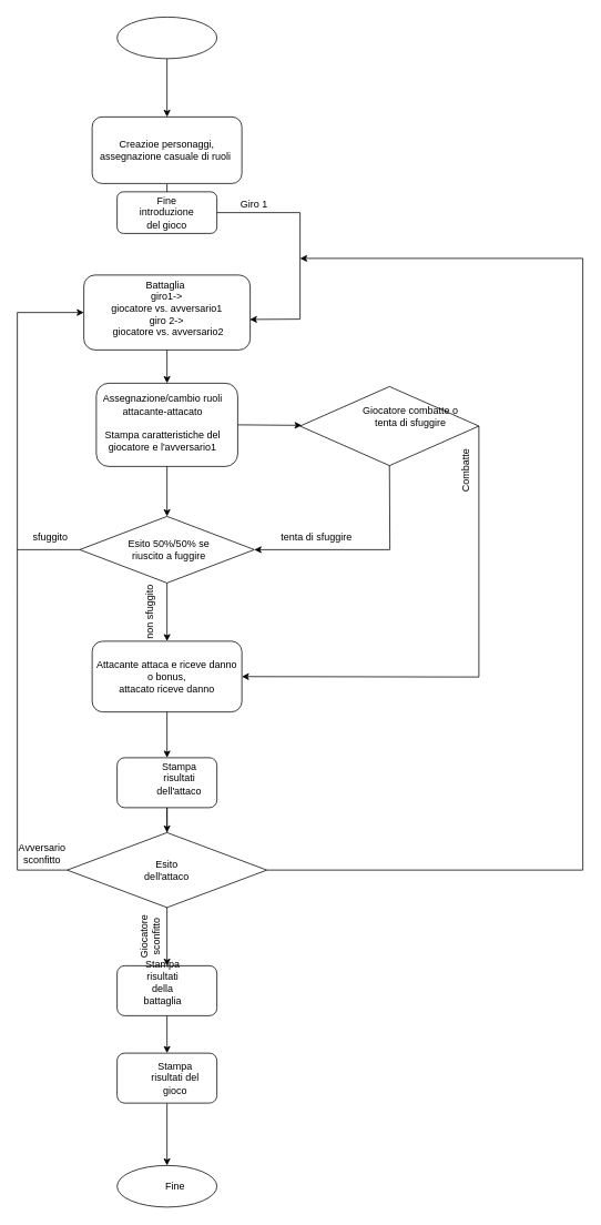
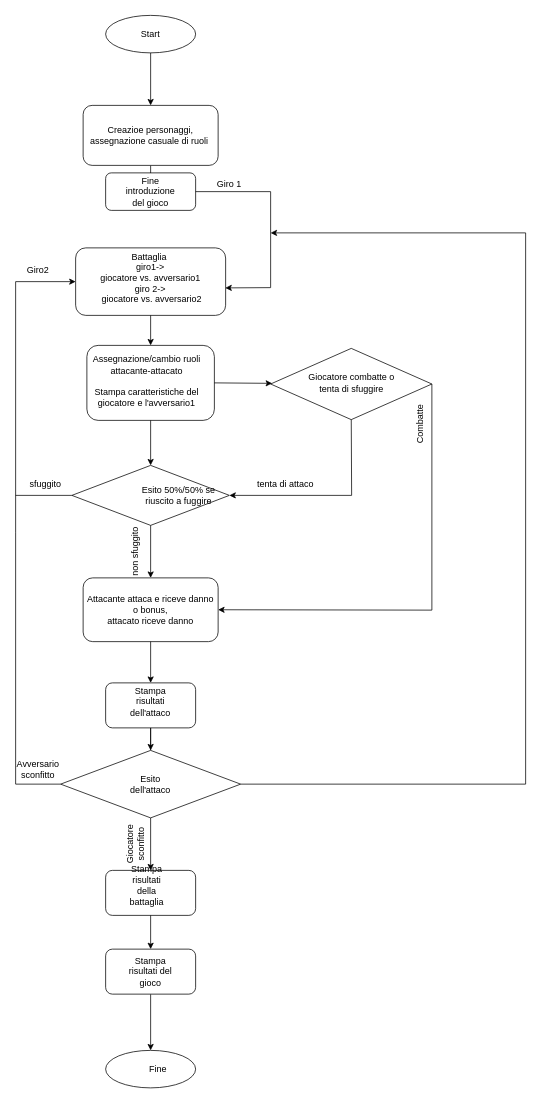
  <mxCell id="0" />
  <mxCell id="1" parent="0" />
  <mxCell id="2" value="" style="rounded=0;html=1;jettySize=auto;orthogonalLoop=1;fontSize=11;endArrow=block;endFill=0;endSize=8;strokeWidth=1;shadow=0;labelBackgroundColor=none;edgeStyle=orthogonalEdgeStyle;" parent="1" source="3" edge="1"><mxGeometry relative="1" as="geometry"><mxPoint x="200" y="230" as="targetPoint" /></mxGeometry></mxCell>
  <mxCell id="3" value="Creazioe personaggi,&lt;div&gt;assegnazione casuale di ruoli&amp;nbsp;&lt;/div&gt;" style="rounded=1;whiteSpace=wrap;html=1;fontSize=12;glass=0;strokeWidth=1;shadow=0;" parent="1" vertex="1"><mxGeometry x="110" y="140" width="180" height="80" as="geometry" /></mxCell>
  <mxCell id="4" value="" style="ellipse;whiteSpace=wrap;html=1;" vertex="1" parent="1"><mxGeometry x="140" y="20" width="120" height="50" as="geometry" /></mxCell>
+ <mxCell id="5" value="Start" style="text;html=1;align=center;verticalAlign=middle;whiteSpace=wrap;rounded=0;" vertex="1" parent="1"><mxGeometry x="170" y="30" width="60" height="30" as="geometry" /></mxCell>
  <mxCell id="6" value="" style="endArrow=classic;html=1;rounded=0;exitX=0.5;exitY=1;exitDx=0;exitDy=0;" edge="1" parent="1" source="4" target="3"><mxGeometry width="50" height="50" relative="1" as="geometry"><mxPoint x="370" y="260" as="sourcePoint" /><mxPoint x="420" y="210" as="targetPoint" /></mxGeometry></mxCell>
  <mxCell id="7" value="" style="rounded=1;whiteSpace=wrap;html=1;" vertex="1" parent="1"><mxGeometry x="140" y="230" width="120" height="50" as="geometry" /></mxCell>
  <mxCell id="8" value="Fine introduzione del gioco" style="text;html=1;align=center;verticalAlign=middle;whiteSpace=wrap;rounded=0;" vertex="1" parent="1"><mxGeometry x="170" y="240" width="60" height="30" as="geometry" /></mxCell>
  <mxCell id="9" value="" style="rounded=1;whiteSpace=wrap;html=1;" vertex="1" parent="1"><mxGeometry x="100" y="330" width="200" height="90" as="geometry" /></mxCell>
  <mxCell id="10" value="Battaglia&amp;nbsp;&lt;div&gt;giro1-&amp;gt;&lt;br&gt;&lt;div&gt;giocatore vs. avversario1&lt;/div&gt;&lt;/div&gt;&lt;div&gt;giro 2-&amp;gt;&lt;/div&gt;&lt;div&gt;&amp;nbsp;giocatore vs. avversario2&lt;/div&gt;" style="text;html=1;align=center;verticalAlign=middle;whiteSpace=wrap;rounded=0;" vertex="1" parent="1"><mxGeometry x="125" y="345" width="150" height="50" as="geometry" /></mxCell>
  <mxCell id="11" value="" style="rounded=1;whiteSpace=wrap;html=1;" vertex="1" parent="1"><mxGeometry x="115" y="460" width="170" height="100" as="geometry" /></mxCell>
  <mxCell id="12" value="Assegnazione/cambio ruoli attacante-attacato&lt;div&gt;&lt;br&gt;&lt;/div&gt;&lt;div&gt;Stampa caratteristiche del giocatore e l'avversario1&lt;div&gt;&lt;br&gt;&lt;/div&gt;&lt;/div&gt;" style="text;html=1;align=center;verticalAlign=middle;whiteSpace=wrap;rounded=0;" vertex="1" parent="1"><mxGeometry x="120" y="500" width="150" height="30" as="geometry" /></mxCell>
  <mxCell id="13" value="" style="rhombus;whiteSpace=wrap;html=1;" vertex="1" parent="1"><mxGeometry x="360" y="464" width="215" height="95" as="geometry" /></mxCell>
  <mxCell id="14" value="Attacante attaca e riceve danno o bonus,&lt;div&gt;attacato riceve danno&lt;/div&gt;" style="rounded=1;whiteSpace=wrap;html=1;" vertex="1" parent="1"><mxGeometry x="110" y="770" width="180" height="85" as="geometry" /></mxCell>
  <mxCell id="15" value="" style="rhombus;whiteSpace=wrap;html=1;" vertex="1" parent="1"><mxGeometry x="95" y="620" width="210" height="80" as="geometry" /></mxCell>
- <mxCell id="16" value="Esito 50%/50% se riuscito a fuggire" style="text;html=1;align=center;verticalAlign=middle;whiteSpace=wrap;rounded=0;" vertex="1" parent="1"><mxGeometry x="150" y="645" width="105" height="30" as="geometry" /></mxCell>
+ <mxCell id="16" value="Esito 50%/50% se riuscito a fuggire" style="text;html=1;align=center;verticalAlign=middle;whiteSpace=wrap;rounded=0;" vertex="1" parent="1"><mxGeometry x="185" y="645" width="105" height="30" as="geometry" /></mxCell>
  <mxCell id="17" value="" style="edgeStyle=orthogonalEdgeStyle;rounded=0;orthogonalLoop=1;jettySize=auto;html=1;" edge="1" parent="1" source="18" target="23"><mxGeometry relative="1" as="geometry"><Array as="points"><mxPoint x="200" y="1000" /><mxPoint x="200" y="1000" /></Array></mxGeometry></mxCell>
  <mxCell id="18" value="" style="rhombus;whiteSpace=wrap;html=1;" vertex="1" parent="1"><mxGeometry x="80" y="1000" width="240" height="90" as="geometry" /></mxCell>
  <mxCell id="19" value="Esito dell'attaco" style="text;html=1;align=center;verticalAlign=middle;whiteSpace=wrap;rounded=0;" vertex="1" parent="1"><mxGeometry x="170" y="1010" width="60" height="70" as="geometry" /></mxCell>
  <mxCell id="20" value="" style="rounded=1;whiteSpace=wrap;html=1;" vertex="1" parent="1"><mxGeometry x="140" y="1160" width="120" height="60" as="geometry" /></mxCell>
  <mxCell id="21" value="Stampa risultati della battaglia" style="text;html=1;align=center;verticalAlign=middle;whiteSpace=wrap;rounded=0;" vertex="1" parent="1"><mxGeometry x="165" y="1165" width="60" height="30" as="geometry" /></mxCell>
  <mxCell id="22" value="" style="rounded=1;whiteSpace=wrap;html=1;" vertex="1" parent="1"><mxGeometry x="140" y="910" width="120" height="60" as="geometry" /></mxCell>
- <mxCell id="23" value="Stampa risultati dell'attaco" style="text;html=1;align=center;verticalAlign=middle;whiteSpace=wrap;rounded=0;" vertex="1" parent="1"><mxGeometry x="185" y="920" width="60" height="30" as="geometry" /></mxCell>
+ <mxCell id="23" value="Stampa risultati dell'attaco" style="text;html=1;align=center;verticalAlign=middle;whiteSpace=wrap;rounded=0;" vertex="1" parent="1"><mxGeometry x="170" y="920" width="60" height="30" as="geometry" /></mxCell>
  <mxCell id="24" value="" style="ellipse;whiteSpace=wrap;html=1;" vertex="1" parent="1"><mxGeometry x="140" y="1400" width="120" height="50" as="geometry" /></mxCell>
  <mxCell id="25" value="Fine" style="text;html=1;align=center;verticalAlign=middle;whiteSpace=wrap;rounded=0;" vertex="1" parent="1"><mxGeometry x="180" y="1410" width="60" height="30" as="geometry" /></mxCell>
  <mxCell id="26" value="" style="endArrow=classic;html=1;rounded=0;exitX=1;exitY=0.5;exitDx=0;exitDy=0;entryX=0.998;entryY=0.593;entryDx=0;entryDy=0;entryPerimeter=0;" edge="1" parent="1" source="7" target="9"><mxGeometry width="50" height="50" relative="1" as="geometry"><mxPoint x="370" y="460" as="sourcePoint" /><mxPoint x="420" y="410" as="targetPoint" /><Array as="points"><mxPoint x="360" y="255" /><mxPoint x="360" y="383" /></Array></mxGeometry></mxCell>
  <mxCell id="27" value="" style="endArrow=classic;html=1;rounded=0;exitX=0.5;exitY=1;exitDx=0;exitDy=0;entryX=0.5;entryY=0;entryDx=0;entryDy=0;" edge="1" parent="1" source="9" target="11"><mxGeometry width="50" height="50" relative="1" as="geometry"><mxPoint x="370" y="460" as="sourcePoint" /><mxPoint x="420" y="410" as="targetPoint" /></mxGeometry></mxCell>
  <mxCell id="28" value="" style="endArrow=classic;html=1;rounded=0;exitX=0.5;exitY=1;exitDx=0;exitDy=0;entryX=0.5;entryY=0;entryDx=0;entryDy=0;" edge="1" parent="1" source="14" target="22"><mxGeometry width="50" height="50" relative="1" as="geometry"><mxPoint x="370" y="860" as="sourcePoint" /><mxPoint x="420" y="810" as="targetPoint" /></mxGeometry></mxCell>
  <mxCell id="29" value="" style="endArrow=classic;html=1;rounded=0;exitX=0.5;exitY=1;exitDx=0;exitDy=0;" edge="1" parent="1" source="22"><mxGeometry width="50" height="50" relative="1" as="geometry"><mxPoint x="370" y="960" as="sourcePoint" /><mxPoint x="200" y="1000" as="targetPoint" /></mxGeometry></mxCell>
  <mxCell id="30" value="" style="endArrow=classic;html=1;rounded=0;exitX=0.5;exitY=1;exitDx=0;exitDy=0;entryX=0.5;entryY=0;entryDx=0;entryDy=0;" edge="1" parent="1" source="18" target="20"><mxGeometry width="50" height="50" relative="1" as="geometry"><mxPoint x="370" y="960" as="sourcePoint" /><mxPoint x="420" y="910" as="targetPoint" /></mxGeometry></mxCell>
  <mxCell id="31" value="" style="endArrow=classic;html=1;rounded=0;entryX=0.5;entryY=0;entryDx=0;entryDy=0;exitX=0.5;exitY=1;exitDx=0;exitDy=0;" edge="1" parent="1" source="41" target="24"><mxGeometry width="50" height="50" relative="1" as="geometry"><mxPoint x="200" y="1340" as="sourcePoint" /><mxPoint x="420" y="1010" as="targetPoint" /></mxGeometry></mxCell>
  <mxCell id="32" value="Giro 1" style="text;html=1;align=center;verticalAlign=middle;whiteSpace=wrap;rounded=0;rotation=0;" vertex="1" parent="1"><mxGeometry x="275" y="230" width="60" height="30" as="geometry" /></mxCell>
  <mxCell id="33" value="sfuggito" style="text;html=1;align=center;verticalAlign=middle;whiteSpace=wrap;rounded=0;rotation=0;" vertex="1" parent="1"><mxGeometry x="30" y="630" width="60" height="30" as="geometry" /></mxCell>
  <mxCell id="34" value="non sfuggito" style="text;html=1;align=center;verticalAlign=middle;whiteSpace=wrap;rounded=0;rotation=270;" vertex="1" parent="1"><mxGeometry x="130" y="720" width="100" height="30" as="geometry" /></mxCell>
- <mxCell id="35" value="tenta di sfuggire" style="text;html=1;align=center;verticalAlign=middle;whiteSpace=wrap;rounded=0;" vertex="1" parent="1"><mxGeometry x="330" y="630" width="100" height="30" as="geometry" /></mxCell>
+ <mxCell id="35" value="tenta di attaco" style="text;html=1;align=center;verticalAlign=middle;whiteSpace=wrap;rounded=0;" vertex="1" parent="1"><mxGeometry x="330" y="630" width="100" height="30" as="geometry" /></mxCell>
  <mxCell id="36" value="Combatte" style="text;html=1;align=center;verticalAlign=middle;whiteSpace=wrap;rounded=0;rotation=-90;" vertex="1" parent="1"><mxGeometry x="530" y="550" width="60" height="30" as="geometry" /></mxCell>
  <mxCell id="37" value="Avversario sconfitto" style="text;html=1;align=center;verticalAlign=middle;whiteSpace=wrap;rounded=0;rotation=0;" vertex="1" parent="1"><mxGeometry x="20" y="1010" width="60" height="30" as="geometry" /></mxCell>
  <mxCell id="38" value="" style="endArrow=classic;html=1;rounded=0;exitX=0;exitY=0.5;exitDx=0;exitDy=0;entryX=0;entryY=0.5;entryDx=0;entryDy=0;" edge="1" parent="1" source="18" target="9"><mxGeometry width="50" height="50" relative="1" as="geometry"><mxPoint x="370" y="1160" as="sourcePoint" /><mxPoint x="60" y="690" as="targetPoint" /><Array as="points"><mxPoint x="20" y="1045" /><mxPoint x="20" y="710" /><mxPoint x="20" y="375" /></Array></mxGeometry></mxCell>
+ <mxCell id="39" value="Giro2" style="text;html=1;align=center;verticalAlign=middle;whiteSpace=wrap;rounded=0;" vertex="1" parent="1"><mxGeometry x="20" y="345" width="60" height="30" as="geometry" /></mxCell>
  <mxCell id="40" value="Giocatore sconfitto" style="text;html=1;align=center;verticalAlign=middle;whiteSpace=wrap;rounded=0;rotation=-90;" vertex="1" parent="1"><mxGeometry x="150" y="1110" width="60" height="30" as="geometry" /></mxCell>
  <mxCell id="41" value="" style="rounded=1;whiteSpace=wrap;html=1;" vertex="1" parent="1"><mxGeometry x="140" y="1265" width="120" height="60" as="geometry" /></mxCell>
- <mxCell id="42" value="Stampa risultati del gioco" style="text;html=1;align=center;verticalAlign=middle;whiteSpace=wrap;rounded=0;" vertex="1" parent="1"><mxGeometry x="180" y="1280" width="60" height="30" as="geometry" /></mxCell>
+ <mxCell id="42" value="Stampa risultati del gioco" style="text;html=1;align=center;verticalAlign=middle;whiteSpace=wrap;rounded=0;" vertex="1" parent="1"><mxGeometry x="170" y="1280" width="60" height="30" as="geometry" /></mxCell>
  <mxCell id="43" value="" style="endArrow=classic;html=1;rounded=0;exitX=0.5;exitY=1;exitDx=0;exitDy=0;entryX=0.5;entryY=0;entryDx=0;entryDy=0;" edge="1" parent="1" source="20" target="41"><mxGeometry width="50" height="50" relative="1" as="geometry"><mxPoint x="370" y="1260" as="sourcePoint" /><mxPoint x="420" y="1210" as="targetPoint" /></mxGeometry></mxCell>
  <mxCell id="44" value="" style="endArrow=none;html=1;rounded=0;exitX=0;exitY=0.5;exitDx=0;exitDy=0;" edge="1" parent="1" source="15"><mxGeometry width="50" height="50" relative="1" as="geometry"><mxPoint x="370" y="570" as="sourcePoint" /><mxPoint x="20" y="660" as="targetPoint" /></mxGeometry></mxCell>
  <mxCell id="45" value="" style="endArrow=classic;html=1;rounded=0;exitX=0.5;exitY=1;exitDx=0;exitDy=0;entryX=0.5;entryY=0;entryDx=0;entryDy=0;" edge="1" parent="1" source="11" target="15"><mxGeometry width="50" height="50" relative="1" as="geometry"><mxPoint x="370" y="570" as="sourcePoint" /><mxPoint x="420" y="520" as="targetPoint" /></mxGeometry></mxCell>
- <mxCell id="46" value="Giocatore combatte o tenta di sfuggire" style="text;html=1;align=center;verticalAlign=middle;whiteSpace=wrap;rounded=0;" vertex="1" parent="1"><mxGeometry x="432.5" y="485" width="120" height="30" as="geometry" /></mxCell>
+ <mxCell id="46" value="Giocatore combatte o tenta di sfuggire" style="text;html=1;align=center;verticalAlign=middle;whiteSpace=wrap;rounded=0;" vertex="1" parent="1"><mxGeometry x="407.5" y="495" width="120" height="30" as="geometry" /></mxCell>
  <mxCell id="47" value="" style="endArrow=classic;html=1;rounded=0;exitX=1;exitY=0.5;exitDx=0;exitDy=0;" edge="1" parent="1" source="11" target="13"><mxGeometry width="50" height="50" relative="1" as="geometry"><mxPoint x="320" y="580" as="sourcePoint" /><mxPoint x="420" y="620" as="targetPoint" /></mxGeometry></mxCell>
  <mxCell id="48" value="" style="endArrow=classic;html=1;rounded=0;exitX=0.5;exitY=1;exitDx=0;exitDy=0;entryX=1;entryY=0.5;entryDx=0;entryDy=0;" edge="1" parent="1" source="13" target="15"><mxGeometry width="50" height="50" relative="1" as="geometry"><mxPoint x="370" y="670" as="sourcePoint" /><mxPoint x="420" y="620" as="targetPoint" /><Array as="points"><mxPoint x="468" y="660" /></Array></mxGeometry></mxCell>
  <mxCell id="49" value="" style="endArrow=classic;html=1;rounded=0;exitX=0.5;exitY=1;exitDx=0;exitDy=0;entryX=0.5;entryY=0;entryDx=0;entryDy=0;" edge="1" parent="1" source="15" target="14"><mxGeometry width="50" height="50" relative="1" as="geometry"><mxPoint x="370" y="670" as="sourcePoint" /><mxPoint x="420" y="620" as="targetPoint" /></mxGeometry></mxCell>
  <mxCell id="50" value="" style="endArrow=classic;html=1;rounded=0;exitX=1;exitY=0.5;exitDx=0;exitDy=0;entryX=1;entryY=0.5;entryDx=0;entryDy=0;" edge="1" parent="1" source="13" target="14"><mxGeometry width="50" height="50" relative="1" as="geometry"><mxPoint x="370" y="670" as="sourcePoint" /><mxPoint x="420" y="620" as="targetPoint" /><Array as="points"><mxPoint x="575" y="813" /></Array></mxGeometry></mxCell>
  <mxCell id="51" value="" style="endArrow=classic;html=1;rounded=0;exitX=1;exitY=0.5;exitDx=0;exitDy=0;" edge="1" parent="1" source="18"><mxGeometry width="50" height="50" relative="1" as="geometry"><mxPoint x="370" y="870" as="sourcePoint" /><mxPoint x="360" y="310" as="targetPoint" /><Array as="points"><mxPoint x="700" y="1045" /><mxPoint x="700" y="310" /></Array></mxGeometry></mxCell>
